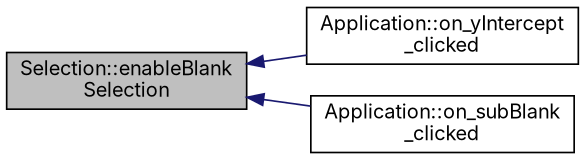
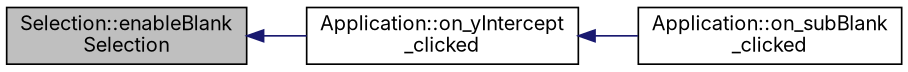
  digraph {
    fontname=Inter
    rankdir=LR
    node [color=black fillcolor=white fontname=Inter fontsize=12 shape=record style=filled]
    edge [color=midnightblue dir=back fontname=Inter fontsize=12 labelfontname=Helvetica labelfontsize=12 style=solid]
    n1 [fillcolor=grey75 fontcolor=black height=0.2 label="Selection::enableBlank\lSelection" width=0.4]
    n2 [height=0.2 label="Application::on_yIntercept\l_clicked" width=0.4]
    n3 [height=0.2 label="Application::on_subBlank\l_clicked" width=0.4]
    n1 -> n2
-   n1 -> n3
+   n2 -> n3
  }
